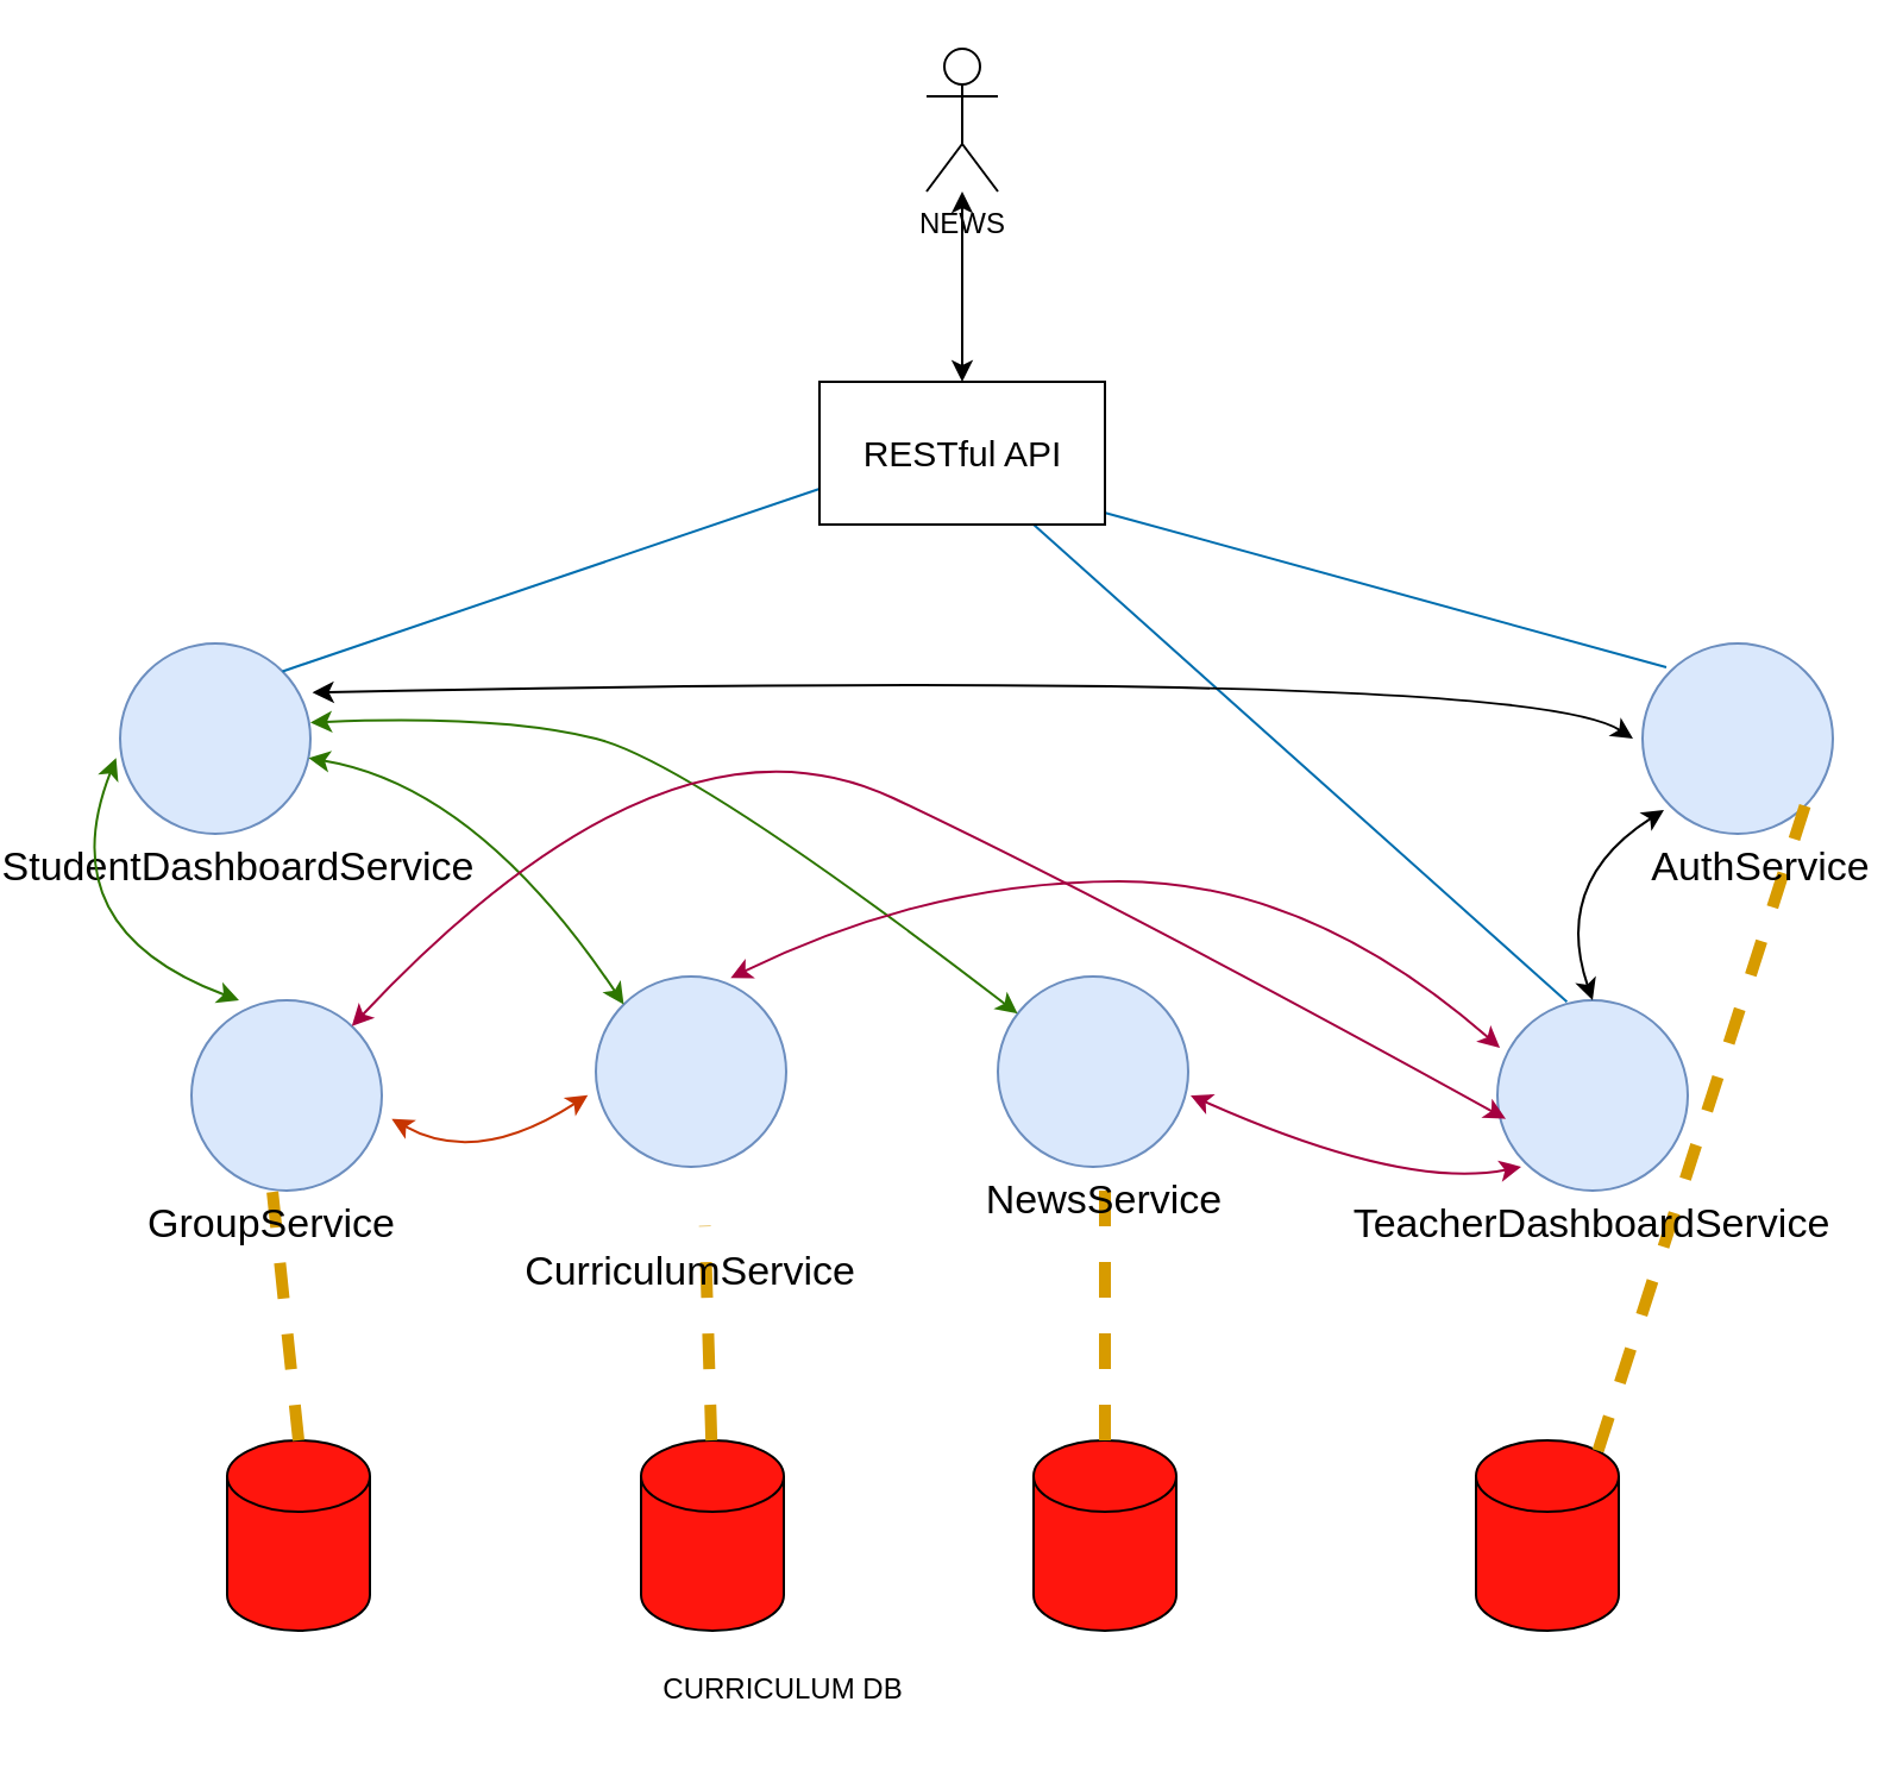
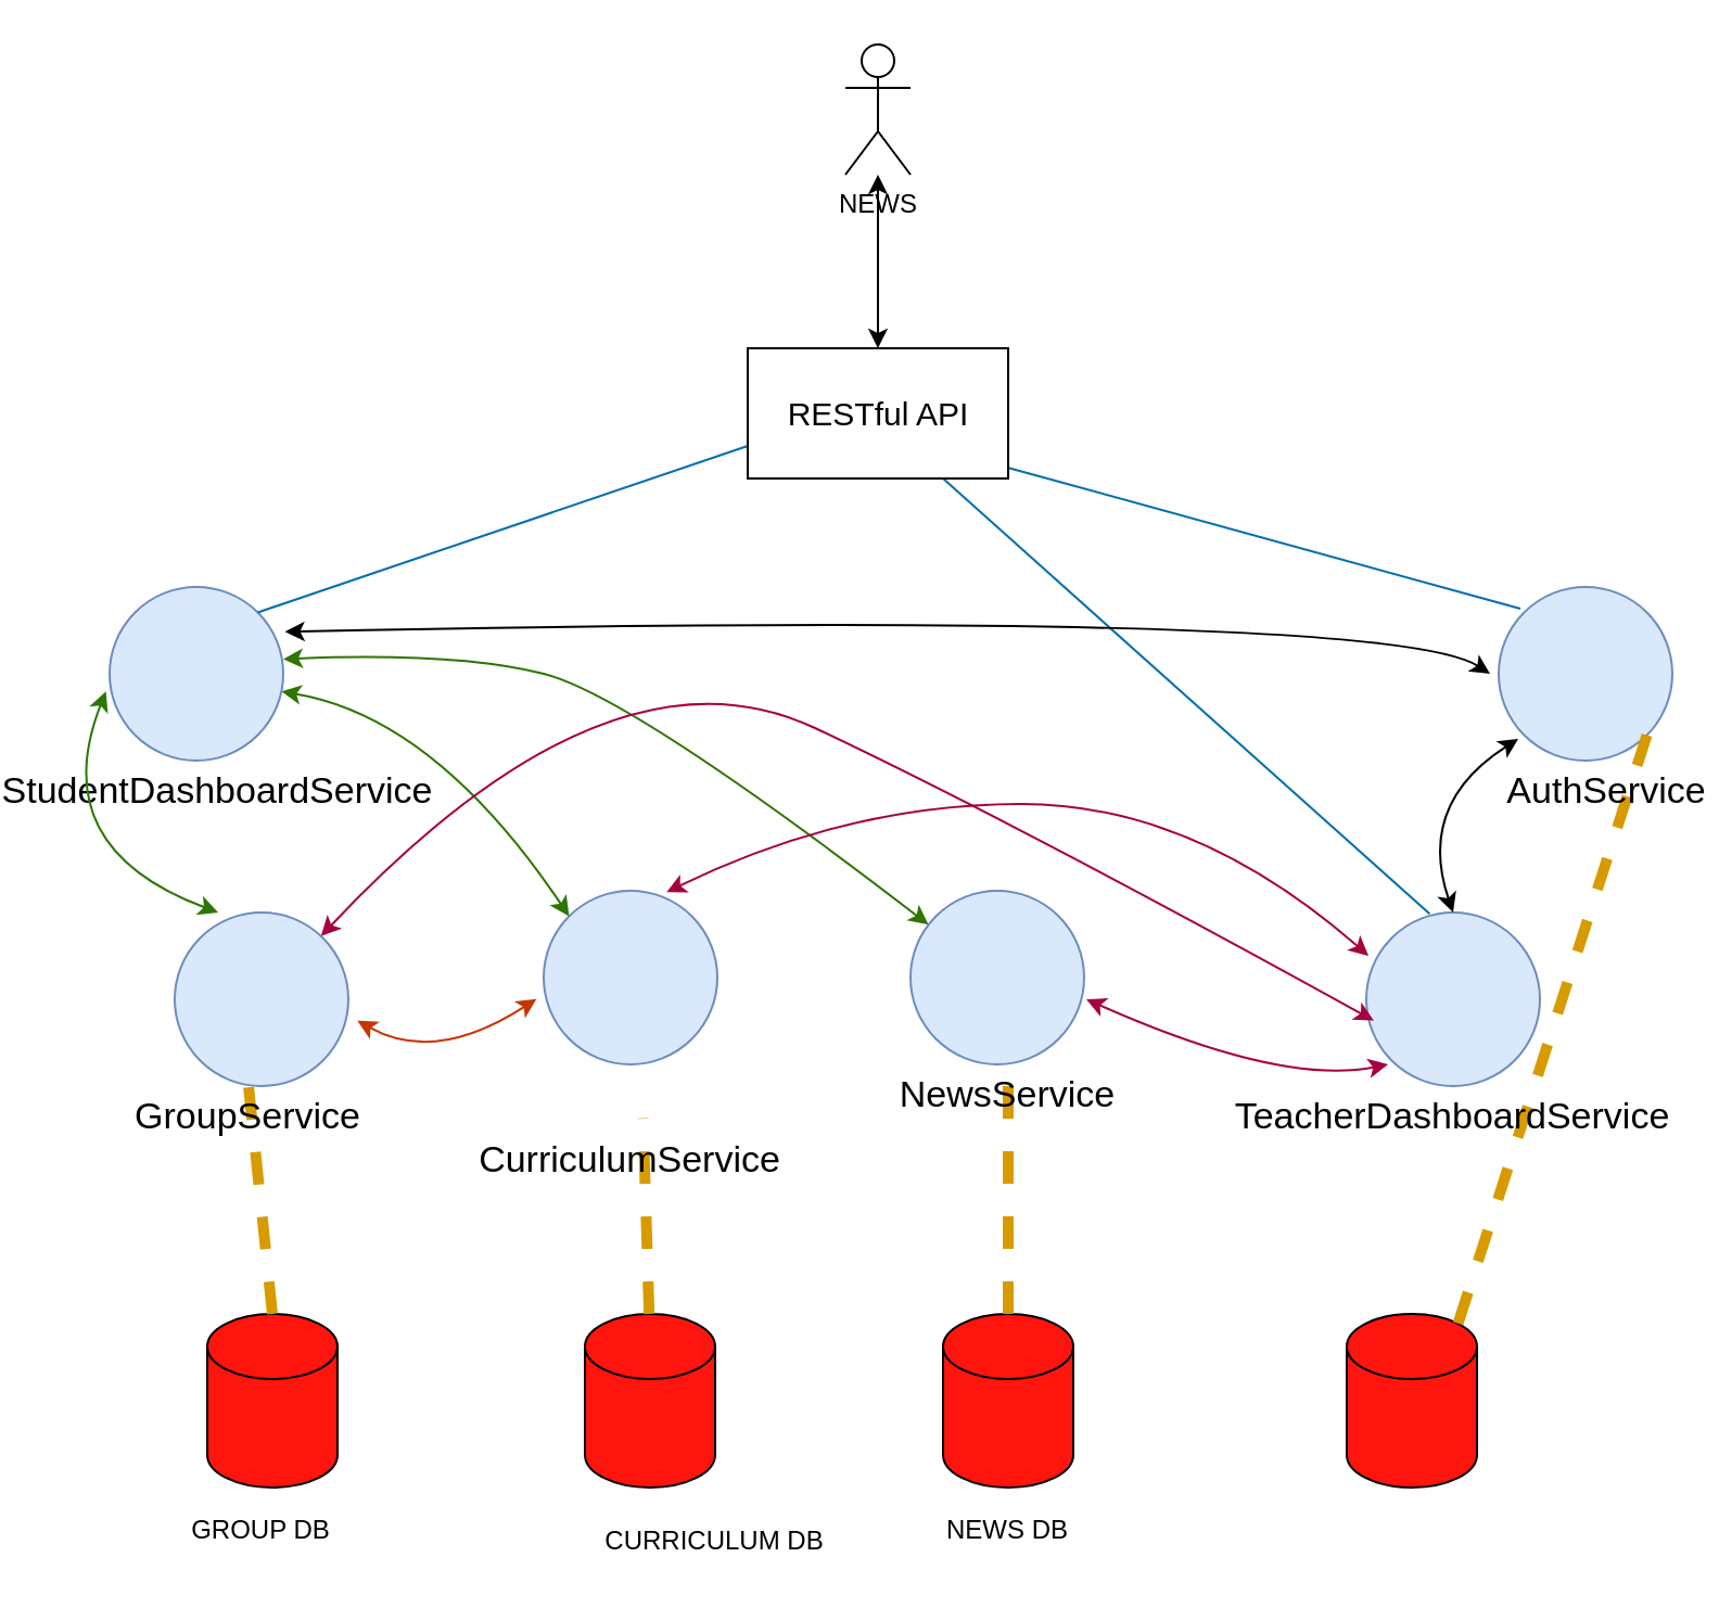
  <mxCell id="0" />
  <mxCell id="1" parent="0" />
  <mxCell id="2" value="" style="ellipse;whiteSpace=wrap;html=1;aspect=fixed;fillColor=#dae8fc;strokeColor=#6c8ebf;" vertex="1" parent="1"><mxGeometry x="50" y="270" width="80" height="80" as="geometry" /></mxCell>
  <mxCell id="3" value="" style="ellipse;whiteSpace=wrap;html=1;aspect=fixed;fillColor=#dae8fc;strokeColor=#6c8ebf;" vertex="1" parent="1"><mxGeometry x="629" y="420" width="80" height="80" as="geometry" /></mxCell>
  <mxCell id="4" value="" style="ellipse;whiteSpace=wrap;html=1;aspect=fixed;fillColor=#dae8fc;strokeColor=#6c8ebf;" vertex="1" parent="1"><mxGeometry x="250" y="410" width="80" height="80" as="geometry" /></mxCell>
  <mxCell id="5" value="" style="ellipse;whiteSpace=wrap;html=1;aspect=fixed;fillColor=#dae8fc;strokeColor=#6c8ebf;" vertex="1" parent="1"><mxGeometry x="419" y="410" width="80" height="80" as="geometry" /></mxCell>
  <mxCell id="6" value="" style="ellipse;whiteSpace=wrap;html=1;aspect=fixed;fillColor=#dae8fc;strokeColor=#6c8ebf;" vertex="1" parent="1"><mxGeometry x="80" y="420" width="80" height="80" as="geometry" /></mxCell>
  <mxCell id="7" value="" style="ellipse;whiteSpace=wrap;html=1;aspect=fixed;fillColor=#dae8fc;strokeColor=#6c8ebf;" vertex="1" parent="1"><mxGeometry x="690" y="270" width="80" height="80" as="geometry" /></mxCell>
  <mxCell id="8" value="" style="endArrow=none;html=1;rounded=0;fillColor=#1ba1e2;strokeColor=#006EAF;entryX=0.994;entryY=0.914;entryDx=0;entryDy=0;entryPerimeter=0;" edge="1" parent="1" target="27"><mxGeometry width="50" height="50" relative="1" as="geometry"><mxPoint x="700" y="280" as="sourcePoint" /><mxPoint x="443.4" y="214.8" as="targetPoint" /></mxGeometry></mxCell>
  <mxCell id="9" value="" style="endArrow=none;html=1;rounded=0;fillColor=#1ba1e2;strokeColor=#006EAF;exitX=0.365;exitY=0.008;exitDx=0;exitDy=0;exitPerimeter=0;entryX=0.75;entryY=1;entryDx=0;entryDy=0;" edge="1" parent="1" source="3" target="27"><mxGeometry width="50" height="50" relative="1" as="geometry"><mxPoint x="532" y="352" as="sourcePoint" /><mxPoint x="425.9" y="225.2" as="targetPoint" /></mxGeometry></mxCell>
  <mxCell id="10" value="" style="endArrow=none;html=1;rounded=0;fillColor=#1ba1e2;strokeColor=#006EAF;exitX=0;exitY=0.75;exitDx=0;exitDy=0;entryX=1;entryY=0;entryDx=0;entryDy=0;" edge="1" parent="1" source="27" target="2"><mxGeometry width="50" height="50" relative="1" as="geometry"><mxPoint x="368.349" y="215.057" as="sourcePoint" /><mxPoint x="236" y="290" as="targetPoint" /></mxGeometry></mxCell>
  <mxCell id="11" value="&lt;font style=&quot;font-size: 17px;&quot;&gt;StudentDashboardService&lt;/font&gt;" style="text;html=1;strokeColor=none;fillColor=none;align=center;verticalAlign=middle;whiteSpace=wrap;rounded=0;" vertex="1" parent="1"><mxGeometry x="70" y="350" width="60" height="30" as="geometry" /></mxCell>
  <mxCell id="12" value="" style="curved=1;endArrow=classic;html=1;rounded=0;entryX=0.25;entryY=0;entryDx=0;entryDy=0;entryPerimeter=0;fillColor=#60a917;strokeColor=#2D7600;startArrow=classic;startFill=1;exitX=-0.021;exitY=0.602;exitDx=0;exitDy=0;exitPerimeter=0;" edge="1" parent="1" source="2" target="6"><mxGeometry width="50" height="50" relative="1" as="geometry"><mxPoint x="30" y="320" as="sourcePoint" /><mxPoint x="420" y="370" as="targetPoint" /><Array as="points"><mxPoint x="20" y="390" /></Array></mxGeometry></mxCell>
  <mxCell id="13" value="" style="curved=1;endArrow=classic;html=1;rounded=0;entryX=0;entryY=0;entryDx=0;entryDy=0;exitX=0.99;exitY=0.602;exitDx=0;exitDy=0;exitPerimeter=0;fillColor=#60a917;strokeColor=#2D7600;startArrow=classic;startFill=1;" edge="1" parent="1" source="2" target="4"><mxGeometry width="50" height="50" relative="1" as="geometry"><mxPoint x="142" y="326" as="sourcePoint" /><mxPoint x="157" y="436" as="targetPoint" /><Array as="points"><mxPoint x="200" y="330" /></Array></mxGeometry></mxCell>
  <mxCell id="14" value="" style="curved=1;endArrow=classic;html=1;rounded=0;exitX=1;exitY=0.415;exitDx=0;exitDy=0;exitPerimeter=0;fillColor=#60a917;strokeColor=#2D7600;startArrow=classic;startFill=1;" edge="1" parent="1" source="2" target="5"><mxGeometry width="50" height="50" relative="1" as="geometry"><mxPoint x="139" y="328" as="sourcePoint" /><mxPoint x="272" y="432" as="targetPoint" /><Array as="points"><mxPoint x="210" y="300" /><mxPoint x="290" y="320" /></Array></mxGeometry></mxCell>
  <mxCell id="15" value="" style="curved=1;endArrow=classic;html=1;rounded=0;fillColor=#d80073;strokeColor=#A50040;startArrow=classic;startFill=1;entryX=0.044;entryY=0.623;entryDx=0;entryDy=0;entryPerimeter=0;" edge="1" parent="1" source="6" target="3"><mxGeometry width="50" height="50" relative="1" as="geometry"><mxPoint x="250" y="542" as="sourcePoint" /><mxPoint x="550" y="636" as="targetPoint" /><Array as="points"><mxPoint x="280" y="290" /><mxPoint x="470" y="380" /></Array></mxGeometry></mxCell>
  <mxCell id="16" value="NEWS" style="shape=umlActor;verticalLabelPosition=bottom;verticalAlign=top;html=1;outlineConnect=0;" vertex="1" parent="1"><mxGeometry x="389" y="20" width="30" height="60" as="geometry" /></mxCell>
  <mxCell id="17" value="" style="curved=1;endArrow=classic;html=1;rounded=0;fillColor=#d80073;strokeColor=#A50040;startArrow=classic;startFill=1;entryX=0.013;entryY=0.25;entryDx=0;entryDy=0;entryPerimeter=0;exitX=0.708;exitY=0.008;exitDx=0;exitDy=0;exitPerimeter=0;" edge="1" parent="1" source="4" target="3"><mxGeometry width="50" height="50" relative="1" as="geometry"><mxPoint x="157" y="441" as="sourcePoint" /><mxPoint x="643" y="480" as="targetPoint" /><Array as="points"><mxPoint x="390" y="370" /><mxPoint x="550" y="370" /></Array></mxGeometry></mxCell>
  <mxCell id="18" value="" style="curved=1;endArrow=classic;html=1;rounded=0;entryX=-0.042;entryY=0.623;entryDx=0;entryDy=0;entryPerimeter=0;fillColor=#fa6800;strokeColor=#C73500;startArrow=classic;startFill=1;exitX=1.052;exitY=0.623;exitDx=0;exitDy=0;exitPerimeter=0;" edge="1" parent="1" source="6" target="4"><mxGeometry width="50" height="50" relative="1" as="geometry"><mxPoint x="198" y="500" as="sourcePoint" /><mxPoint x="250" y="602" as="targetPoint" /><Array as="points"><mxPoint x="200" y="490" /></Array></mxGeometry></mxCell>
  <mxCell id="19" value="" style="curved=1;endArrow=classic;html=1;rounded=0;entryX=-0.042;entryY=0.623;entryDx=0;entryDy=0;entryPerimeter=0;startArrow=classic;startFill=1;exitX=0.5;exitY=0;exitDx=0;exitDy=0;" edge="1" parent="1" source="3"><mxGeometry width="50" height="50" relative="1" as="geometry"><mxPoint x="616" y="350" as="sourcePoint" /><mxPoint x="699" y="340" as="targetPoint" /><Array as="points"><mxPoint x="652" y="370" /></Array></mxGeometry></mxCell>
  <mxCell id="20" value="" style="curved=1;endArrow=classic;html=1;rounded=0;entryX=-0.042;entryY=0.623;entryDx=0;entryDy=0;entryPerimeter=0;startArrow=classic;startFill=1;exitX=1.01;exitY=0.258;exitDx=0;exitDy=0;exitPerimeter=0;" edge="1" parent="1" source="2"><mxGeometry width="50" height="50" relative="1" as="geometry"><mxPoint x="656" y="390" as="sourcePoint" /><mxPoint x="686" y="310" as="targetPoint" /><Array as="points"><mxPoint x="640" y="280" /></Array></mxGeometry></mxCell>
  <mxCell id="21" value="" style="curved=1;endArrow=classic;html=1;rounded=0;entryX=-0.042;entryY=0.623;entryDx=0;entryDy=0;entryPerimeter=0;fillColor=#d80073;strokeColor=#A50040;startArrow=classic;startFill=1;" edge="1" parent="1"><mxGeometry width="50" height="50" relative="1" as="geometry"><mxPoint x="500" y="460" as="sourcePoint" /><mxPoint x="639" y="490" as="targetPoint" /><Array as="points"><mxPoint x="590" y="500" /></Array></mxGeometry></mxCell>
  <mxCell id="22" value="" style="shape=cylinder3;whiteSpace=wrap;html=1;boundedLbl=1;backgroundOutline=1;size=15;fillColor=#FF150D;" vertex="1" parent="1"><mxGeometry x="620" y="605" width="60" height="80" as="geometry" /></mxCell>
  <mxCell id="23" value="" style="shape=cylinder3;whiteSpace=wrap;html=1;boundedLbl=1;backgroundOutline=1;size=15;fillColor=#FF150D;" vertex="1" parent="1"><mxGeometry x="95" y="605" width="60" height="80" as="geometry" /></mxCell>
  <mxCell id="24" value="" style="shape=cylinder3;whiteSpace=wrap;html=1;boundedLbl=1;backgroundOutline=1;size=15;fillColor=#FF150D;" vertex="1" parent="1"><mxGeometry x="269" y="605" width="60" height="80" as="geometry" /></mxCell>
  <mxCell id="25" value="" style="shape=cylinder3;whiteSpace=wrap;html=1;boundedLbl=1;backgroundOutline=1;size=15;fillColor=#FF150D;" vertex="1" parent="1"><mxGeometry x="434" y="605" width="60" height="80" as="geometry" /></mxCell>
  <mxCell id="26" value="" style="endArrow=classic;startArrow=classic;html=1;rounded=0;exitX=0.5;exitY=0;exitDx=0;exitDy=0;exitPerimeter=0;" edge="1" parent="1" source="27" target="16"><mxGeometry width="50" height="50" relative="1" as="geometry"><mxPoint x="404" y="130" as="sourcePoint" /><mxPoint x="420" y="260" as="targetPoint" /></mxGeometry></mxCell>
  <mxCell id="27" value="" style="rounded=0;whiteSpace=wrap;html=1;" vertex="1" parent="1"><mxGeometry x="344" y="160" width="120" height="60" as="geometry" /></mxCell>
  <mxCell id="28" value="&lt;font style=&quot;font-size: 15px;&quot;&gt;RESTful API&lt;/font&gt;" style="text;html=1;strokeColor=none;fillColor=none;align=center;verticalAlign=middle;whiteSpace=wrap;rounded=0;" vertex="1" parent="1"><mxGeometry x="358.5" y="175" width="91" height="30" as="geometry" /></mxCell>
+ <mxCell id="29" value="GROUP DB" style="text;html=1;strokeColor=none;fillColor=none;align=center;verticalAlign=middle;whiteSpace=wrap;rounded=0;" vertex="1" parent="1"><mxGeometry x="85" y="690" width="70" height="30" as="geometry" /></mxCell>
  <mxCell id="30" value="CURRICULUM DB" style="text;html=1;strokeColor=none;fillColor=none;align=center;verticalAlign=middle;whiteSpace=wrap;rounded=0;" vertex="1" parent="1"><mxGeometry x="259" y="695" width="140" height="30" as="geometry" /></mxCell>
+ <mxCell id="31" value="NEWS DB" style="text;html=1;strokeColor=none;fillColor=none;align=center;verticalAlign=middle;whiteSpace=wrap;rounded=0;" vertex="1" parent="1"><mxGeometry x="429" y="690" width="70" height="30" as="geometry" /></mxCell>
  <mxCell id="32" value="" style="endArrow=none;dashed=1;html=1;strokeWidth=5;rounded=0;entryX=1;entryY=1;entryDx=0;entryDy=0;fillColor=#ffcd28;gradientColor=#ffa500;strokeColor=#d79b00;exitX=0.855;exitY=0;exitDx=0;exitDy=4.35;exitPerimeter=0;" edge="1" parent="1" source="22" target="7"><mxGeometry width="50" height="50" relative="1" as="geometry"><mxPoint x="730" y="605" as="sourcePoint" /><mxPoint x="780" y="555" as="targetPoint" /></mxGeometry></mxCell>
  <mxCell id="33" value="&lt;font style=&quot;font-size: 17px;&quot;&gt;AuthService&lt;/font&gt;" style="text;html=1;strokeColor=none;fillColor=none;align=center;verticalAlign=middle;whiteSpace=wrap;rounded=0;" vertex="1" parent="1"><mxGeometry x="710" y="350" width="60" height="30" as="geometry" /></mxCell>
  <mxCell id="34" value="&lt;font style=&quot;font-size: 17px;&quot;&gt;TeacherDashboardService&lt;/font&gt;" style="text;html=1;strokeColor=none;fillColor=none;align=center;verticalAlign=middle;whiteSpace=wrap;rounded=0;" vertex="1" parent="1"><mxGeometry x="639" y="500" width="60" height="30" as="geometry" /></mxCell>
  <mxCell id="35" value="" style="endArrow=none;dashed=1;html=1;strokeWidth=5;rounded=0;entryX=0.5;entryY=0;entryDx=0;entryDy=0;fillColor=#ffcd28;gradientColor=#ffa500;strokeColor=#d79b00;exitX=0.5;exitY=0;exitDx=0;exitDy=0;exitPerimeter=0;" edge="1" parent="1" source="23" target="36"><mxGeometry width="50" height="50" relative="1" as="geometry"><mxPoint x="116" y="607" as="sourcePoint" /><mxPoint x="144" y="340" as="targetPoint" /></mxGeometry></mxCell>
  <mxCell id="36" value="&lt;font style=&quot;font-size: 17px;&quot;&gt;GroupService&lt;/font&gt;" style="text;html=1;strokeColor=none;fillColor=none;align=center;verticalAlign=middle;whiteSpace=wrap;rounded=0;" vertex="1" parent="1"><mxGeometry x="84" y="500" width="60" height="30" as="geometry" /></mxCell>
  <mxCell id="37" value="" style="endArrow=none;dashed=1;html=1;strokeWidth=5;rounded=0;entryX=0.5;entryY=0;entryDx=0;entryDy=0;fillColor=#ffcd28;gradientColor=#ffa500;strokeColor=#d79b00;exitX=0.5;exitY=0;exitDx=0;exitDy=0;exitPerimeter=0;" edge="1" parent="1" source="25" target="38"><mxGeometry width="50" height="50" relative="1" as="geometry"><mxPoint x="470" y="605" as="sourcePoint" /><mxPoint x="464" y="500" as="targetPoint" /></mxGeometry></mxCell>
  <mxCell id="38" value="&lt;font style=&quot;font-size: 17px;&quot;&gt;NewsService&lt;/font&gt;" style="text;html=1;strokeColor=none;fillColor=none;align=center;verticalAlign=middle;whiteSpace=wrap;rounded=0;" vertex="1" parent="1"><mxGeometry x="434" y="490" width="60" height="30" as="geometry" /></mxCell>
  <mxCell id="39" value="" style="endArrow=none;dashed=1;html=1;strokeWidth=5;rounded=0;entryX=0.597;entryY=-0.172;entryDx=0;entryDy=0;fillColor=#ffcd28;gradientColor=#ffa500;strokeColor=#d79b00;exitX=0.5;exitY=0;exitDx=0;exitDy=0;exitPerimeter=0;entryPerimeter=0;" edge="1" parent="1" target="40"><mxGeometry width="50" height="50" relative="1" as="geometry"><mxPoint x="298.58" y="605" as="sourcePoint" /><mxPoint x="298.58" y="490" as="targetPoint" /></mxGeometry></mxCell>
  <mxCell id="40" value="&lt;font style=&quot;font-size: 17px;&quot;&gt;CurriculumService&lt;/font&gt;" style="text;html=1;strokeColor=none;fillColor=none;align=center;verticalAlign=middle;whiteSpace=wrap;rounded=0;" vertex="1" parent="1"><mxGeometry x="260" y="520" width="60" height="30" as="geometry" /></mxCell>
